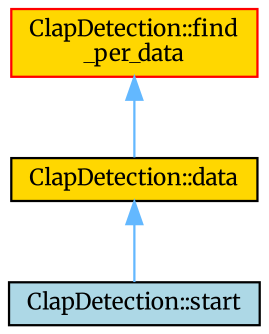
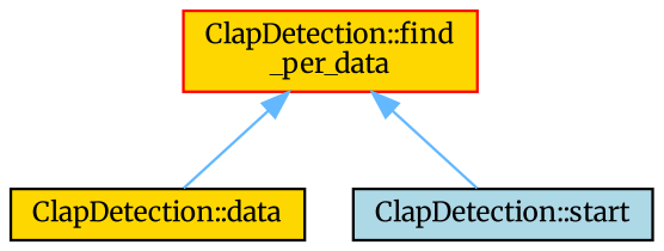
  digraph {
    fontname=Merriweather
    rankdir=TB
    node [color=black fillcolor=gold fontname=Merriweather fontsize=10 shape=box style=filled]
    edge [color=steelblue1 dir=back fontname=Merriweather fontsize=10 labelfontname=Helvetica labelfontsize=10 style=solid]
    n1 [color=red fontcolor=black height=0.2 label="ClapDetection::find\l_per_data" width=0.4]
    n2 [height=0.2 label="ClapDetection::data" width=0.4]
    n3 [fillcolor=lightblue height=0.2 label="ClapDetection::start" width=0.4]
    n1 -> n2
-   n2 -> n3
+   n1 -> n3
  }
